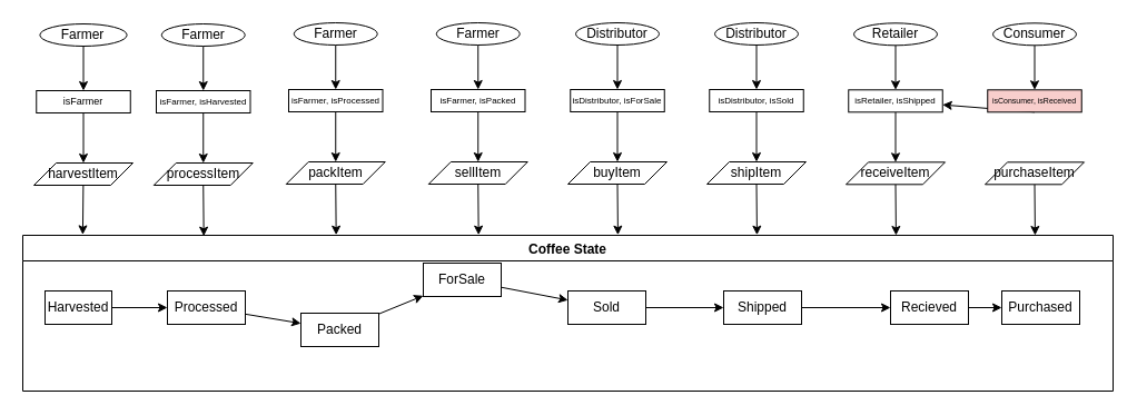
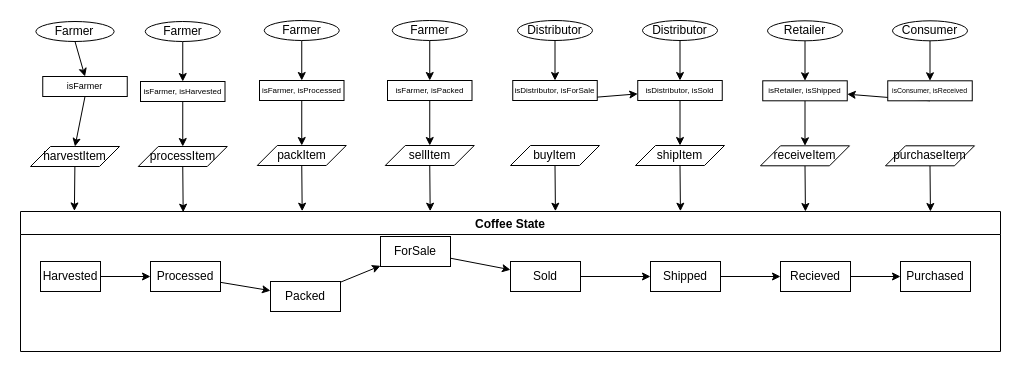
  <mxCell id="0" />
  <mxCell id="1" parent="0" />
  <mxCell id="2" style="rounded=0;orthogonalLoop=1;jettySize=auto;html=1;exitX=0.5;exitY=1;exitDx=0;exitDy=0;entryX=0.5;entryY=0;entryDx=0;entryDy=0;" edge="1" parent="1" source="3" target="5"><mxGeometry relative="1" as="geometry" /></mxCell>
  <mxCell id="3" value="Farmer" style="ellipse;whiteSpace=wrap;html=1;" vertex="1" parent="1"><mxGeometry x="35.38" y="21" width="78.25" height="20" as="geometry" /></mxCell>
  <mxCell id="4" style="rounded=0;orthogonalLoop=1;jettySize=auto;html=1;exitX=0.5;exitY=1;exitDx=0;exitDy=0;entryX=0.5;entryY=0;entryDx=0;entryDy=0;" edge="1" parent="1" source="5" target="7"><mxGeometry relative="1" as="geometry" /></mxCell>
- <mxCell id="5" value="isFarmer" style="rounded=0;whiteSpace=wrap;html=1;fontSize=9;" vertex="1" parent="1"><mxGeometry x="32.25" y="81" width="84.5" height="20" as="geometry" /></mxCell>
+ <mxCell id="5" value="isFarmer" style="rounded=0;whiteSpace=wrap;html=1;fontSize=9;" vertex="1" parent="1"><mxGeometry x="42.25" y="76" width="84.5" height="20" as="geometry" /></mxCell>
  <mxCell id="6" style="rounded=0;orthogonalLoop=1;jettySize=auto;html=1;entryX=0.055;entryY=-0.004;entryDx=0;entryDy=0;entryPerimeter=0;" edge="1" parent="1" source="7" target="8"><mxGeometry relative="1" as="geometry"><mxPoint x="119.2" y="212.98" as="targetPoint" /></mxGeometry></mxCell>
  <mxCell id="7" value="harvestItem" style="shape=parallelogram;perimeter=parallelogramPerimeter;whiteSpace=wrap;html=1;fixedSize=1;" vertex="1" parent="1"><mxGeometry x="30" y="146" width="89" height="20" as="geometry" /></mxCell>
  <mxCell id="8" value="Coffee State" style="swimlane;" vertex="1" parent="1"><mxGeometry x="20" y="211" width="980" height="140" as="geometry" /></mxCell>
  <mxCell id="9" value="" style="edgeStyle=none;rounded=0;orthogonalLoop=1;jettySize=auto;html=1;" edge="1" parent="8" source="10" target="12"><mxGeometry relative="1" as="geometry" /></mxCell>
  <mxCell id="10" value="Harvested" style="rounded=0;whiteSpace=wrap;html=1;" vertex="1" parent="8"><mxGeometry x="20" y="50" width="60" height="30" as="geometry" /></mxCell>
  <mxCell id="11" value="" style="edgeStyle=none;rounded=0;orthogonalLoop=1;jettySize=auto;html=1;" edge="1" parent="8" source="12" target="14"><mxGeometry relative="1" as="geometry" /></mxCell>
  <mxCell id="12" value="Processed" style="rounded=0;whiteSpace=wrap;html=1;" vertex="1" parent="8"><mxGeometry x="130" y="50" width="70" height="30" as="geometry" /></mxCell>
  <mxCell id="13" value="" style="edgeStyle=none;rounded=0;orthogonalLoop=1;jettySize=auto;html=1;" edge="1" parent="8" source="14" target="16"><mxGeometry relative="1" as="geometry" /></mxCell>
  <mxCell id="14" value="Packed" style="rounded=0;whiteSpace=wrap;html=1;" vertex="1" parent="8"><mxGeometry x="250" y="70" width="70" height="30" as="geometry" /></mxCell>
  <mxCell id="15" value="" style="edgeStyle=none;rounded=0;orthogonalLoop=1;jettySize=auto;html=1;" edge="1" parent="8" source="16" target="18"><mxGeometry relative="1" as="geometry" /></mxCell>
  <mxCell id="16" value="ForSale" style="rounded=0;whiteSpace=wrap;html=1;" vertex="1" parent="8"><mxGeometry x="360" y="25" width="70" height="30" as="geometry" /></mxCell>
  <mxCell id="17" value="" style="edgeStyle=none;rounded=0;orthogonalLoop=1;jettySize=auto;html=1;" edge="1" parent="8" source="18" target="20"><mxGeometry relative="1" as="geometry" /></mxCell>
  <mxCell id="18" value="Sold" style="rounded=0;whiteSpace=wrap;html=1;" vertex="1" parent="8"><mxGeometry x="490" y="50" width="70" height="30" as="geometry" /></mxCell>
  <mxCell id="19" value="" style="edgeStyle=none;rounded=0;orthogonalLoop=1;jettySize=auto;html=1;" edge="1" parent="8" source="20" target="22"><mxGeometry relative="1" as="geometry" /></mxCell>
  <mxCell id="20" value="Shipped" style="rounded=0;whiteSpace=wrap;html=1;" vertex="1" parent="8"><mxGeometry x="630" y="50" width="70" height="30" as="geometry" /></mxCell>
  <mxCell id="21" value="" style="edgeStyle=none;rounded=0;orthogonalLoop=1;jettySize=auto;html=1;" edge="1" parent="8" source="22" target="23"><mxGeometry relative="1" as="geometry" /></mxCell>
- <mxCell id="22" value="Recieved" style="rounded=0;whiteSpace=wrap;html=1;" vertex="1" parent="8"><mxGeometry x="780" y="50" width="70" height="30" as="geometry" /></mxCell>
+ <mxCell id="22" value="Recieved" style="rounded=0;whiteSpace=wrap;html=1;" vertex="1" parent="8"><mxGeometry x="760" y="50" width="70" height="30" as="geometry" /></mxCell>
  <mxCell id="23" value="Purchased" style="rounded=0;whiteSpace=wrap;html=1;" vertex="1" parent="8"><mxGeometry x="880" y="50" width="70" height="30" as="geometry" /></mxCell>
  <mxCell id="24" style="edgeStyle=none;rounded=0;orthogonalLoop=1;jettySize=auto;html=1;exitX=1;exitY=1;exitDx=0;exitDy=0;" edge="1" parent="1" source="5" target="5"><mxGeometry relative="1" as="geometry" /></mxCell>
  <mxCell id="25" style="edgeStyle=none;rounded=0;orthogonalLoop=1;jettySize=auto;html=1;exitX=0.5;exitY=1;exitDx=0;exitDy=0;" edge="1" parent="1" source="26" target="28"><mxGeometry relative="1" as="geometry" /></mxCell>
  <mxCell id="26" value="isFarmer, isHarvested" style="rounded=0;whiteSpace=wrap;html=1;fontSize=8;" vertex="1" parent="1"><mxGeometry x="140" y="81" width="84.5" height="20" as="geometry" /></mxCell>
  <mxCell id="27" style="edgeStyle=none;rounded=0;orthogonalLoop=1;jettySize=auto;html=1;exitX=0.5;exitY=1;exitDx=0;exitDy=0;entryX=0.166;entryY=0.005;entryDx=0;entryDy=0;entryPerimeter=0;" edge="1" parent="1" source="28" target="8"><mxGeometry relative="1" as="geometry" /></mxCell>
  <mxCell id="28" value="processItem" style="shape=parallelogram;perimeter=parallelogramPerimeter;whiteSpace=wrap;html=1;fixedSize=1;" vertex="1" parent="1"><mxGeometry x="137.75" y="146" width="89" height="20" as="geometry" /></mxCell>
  <mxCell id="29" style="edgeStyle=none;rounded=0;orthogonalLoop=1;jettySize=auto;html=1;exitX=0.5;exitY=1;exitDx=0;exitDy=0;" edge="1" parent="1" source="30" target="26"><mxGeometry relative="1" as="geometry" /></mxCell>
  <mxCell id="30" value="Farmer" style="ellipse;whiteSpace=wrap;html=1;" vertex="1" parent="1"><mxGeometry x="144.75" y="21" width="75" height="20" as="geometry" /></mxCell>
  <mxCell id="31" style="edgeStyle=none;rounded=0;orthogonalLoop=1;jettySize=auto;html=1;exitX=0.5;exitY=1;exitDx=0;exitDy=0;" edge="1" parent="1" source="32" target="34"><mxGeometry relative="1" as="geometry" /></mxCell>
  <mxCell id="32" value="isFarmer, isProcessed" style="rounded=0;whiteSpace=wrap;html=1;fontSize=8;" vertex="1" parent="1"><mxGeometry x="259" y="80" width="84.5" height="20" as="geometry" /></mxCell>
  <mxCell id="33" style="edgeStyle=none;rounded=0;orthogonalLoop=1;jettySize=auto;html=1;exitX=0.5;exitY=1;exitDx=0;exitDy=0;entryX=0.166;entryY=0.005;entryDx=0;entryDy=0;entryPerimeter=0;" edge="1" parent="1" source="34"><mxGeometry relative="1" as="geometry"><mxPoint x="301.68" y="210.7" as="targetPoint" /></mxGeometry></mxCell>
  <mxCell id="34" value="packItem" style="shape=parallelogram;perimeter=parallelogramPerimeter;whiteSpace=wrap;html=1;fixedSize=1;" vertex="1" parent="1"><mxGeometry x="256.75" y="145" width="89" height="20" as="geometry" /></mxCell>
  <mxCell id="35" style="edgeStyle=none;rounded=0;orthogonalLoop=1;jettySize=auto;html=1;exitX=0.5;exitY=1;exitDx=0;exitDy=0;" edge="1" parent="1" source="36" target="32"><mxGeometry relative="1" as="geometry" /></mxCell>
  <mxCell id="36" value="Farmer" style="ellipse;whiteSpace=wrap;html=1;" vertex="1" parent="1"><mxGeometry x="263.75" y="20" width="75" height="20" as="geometry" /></mxCell>
  <mxCell id="37" style="edgeStyle=none;rounded=0;orthogonalLoop=1;jettySize=auto;html=1;exitX=0.5;exitY=1;exitDx=0;exitDy=0;" edge="1" parent="1" source="38" target="40"><mxGeometry relative="1" as="geometry" /></mxCell>
  <mxCell id="38" value="&lt;font style=&quot;font-size: 8px;&quot;&gt;isFarmer, isPacked&lt;/font&gt;" style="rounded=0;whiteSpace=wrap;html=1;fontSize=8;" vertex="1" parent="1"><mxGeometry x="387" y="80" width="84.5" height="20" as="geometry" /></mxCell>
  <mxCell id="39" style="edgeStyle=none;rounded=0;orthogonalLoop=1;jettySize=auto;html=1;exitX=0.5;exitY=1;exitDx=0;exitDy=0;entryX=0.166;entryY=0.005;entryDx=0;entryDy=0;entryPerimeter=0;" edge="1" parent="1" source="40"><mxGeometry relative="1" as="geometry"><mxPoint x="429.68" y="210.7" as="targetPoint" /></mxGeometry></mxCell>
  <mxCell id="40" value="sellItem" style="shape=parallelogram;perimeter=parallelogramPerimeter;whiteSpace=wrap;html=1;fixedSize=1;" vertex="1" parent="1"><mxGeometry x="384.75" y="145" width="89" height="20" as="geometry" /></mxCell>
  <mxCell id="41" style="edgeStyle=none;rounded=0;orthogonalLoop=1;jettySize=auto;html=1;exitX=0.5;exitY=1;exitDx=0;exitDy=0;" edge="1" parent="1" source="42" target="38"><mxGeometry relative="1" as="geometry" /></mxCell>
  <mxCell id="42" value="Farmer" style="ellipse;whiteSpace=wrap;html=1;" vertex="1" parent="1"><mxGeometry x="391.75" y="20" width="75" height="20" as="geometry" /></mxCell>
- <mxCell id="43" style="edgeStyle=none;rounded=0;orthogonalLoop=1;jettySize=auto;html=1;exitX=0.5;exitY=1;exitDx=0;exitDy=0;" edge="1" parent="1" source="44" target="46"><mxGeometry relative="1" as="geometry" /></mxCell>
+ <mxCell id="43" style="edgeStyle=none;rounded=0;orthogonalLoop=1;jettySize=auto;html=1;exitX=0.5;exitY=1;exitDx=0;exitDy=0;" edge="1" parent="1" source="44" target="50"><mxGeometry relative="1" as="geometry" /></mxCell>
  <mxCell id="44" value="&lt;font style=&quot;font-size: 8px;&quot;&gt;isDistributor, isForSale&lt;/font&gt;" style="rounded=0;whiteSpace=wrap;html=1;fontSize=8;" vertex="1" parent="1"><mxGeometry x="512.25" y="80" width="84.5" height="20" as="geometry" /></mxCell>
  <mxCell id="45" style="edgeStyle=none;rounded=0;orthogonalLoop=1;jettySize=auto;html=1;exitX=0.5;exitY=1;exitDx=0;exitDy=0;entryX=0.166;entryY=0.005;entryDx=0;entryDy=0;entryPerimeter=0;" edge="1" parent="1" source="46"><mxGeometry relative="1" as="geometry"><mxPoint x="554.93" y="210.7" as="targetPoint" /></mxGeometry></mxCell>
  <mxCell id="46" value="buyItem" style="shape=parallelogram;perimeter=parallelogramPerimeter;whiteSpace=wrap;html=1;fixedSize=1;" vertex="1" parent="1"><mxGeometry x="510" y="145" width="89" height="20" as="geometry" /></mxCell>
  <mxCell id="47" style="edgeStyle=none;rounded=0;orthogonalLoop=1;jettySize=auto;html=1;exitX=0.5;exitY=1;exitDx=0;exitDy=0;" edge="1" parent="1" source="48" target="44"><mxGeometry relative="1" as="geometry" /></mxCell>
  <mxCell id="48" value="Distributor" style="ellipse;whiteSpace=wrap;html=1;" vertex="1" parent="1"><mxGeometry x="517" y="20" width="75" height="20" as="geometry" /></mxCell>
  <mxCell id="49" style="edgeStyle=none;rounded=0;orthogonalLoop=1;jettySize=auto;html=1;exitX=0.5;exitY=1;exitDx=0;exitDy=0;" edge="1" parent="1" source="50" target="52"><mxGeometry relative="1" as="geometry" /></mxCell>
  <mxCell id="50" value="&lt;font style=&quot;font-size: 8px;&quot;&gt;isDistributor, isSold&lt;/font&gt;" style="rounded=0;whiteSpace=wrap;html=1;fontSize=8;" vertex="1" parent="1"><mxGeometry x="637.25" y="80" width="84.5" height="20" as="geometry" /></mxCell>
  <mxCell id="51" style="edgeStyle=none;rounded=0;orthogonalLoop=1;jettySize=auto;html=1;exitX=0.5;exitY=1;exitDx=0;exitDy=0;entryX=0.166;entryY=0.005;entryDx=0;entryDy=0;entryPerimeter=0;" edge="1" parent="1" source="52"><mxGeometry relative="1" as="geometry"><mxPoint x="679.93" y="210.7" as="targetPoint" /></mxGeometry></mxCell>
  <mxCell id="52" value="shipItem" style="shape=parallelogram;perimeter=parallelogramPerimeter;whiteSpace=wrap;html=1;fixedSize=1;" vertex="1" parent="1"><mxGeometry x="635" y="145" width="89" height="20" as="geometry" /></mxCell>
  <mxCell id="53" style="edgeStyle=none;rounded=0;orthogonalLoop=1;jettySize=auto;html=1;exitX=0.5;exitY=1;exitDx=0;exitDy=0;" edge="1" parent="1" source="54" target="50"><mxGeometry relative="1" as="geometry" /></mxCell>
  <mxCell id="54" value="Distributor" style="ellipse;whiteSpace=wrap;html=1;" vertex="1" parent="1"><mxGeometry x="642" y="20" width="75" height="20" as="geometry" /></mxCell>
  <mxCell id="55" style="edgeStyle=none;rounded=0;orthogonalLoop=1;jettySize=auto;html=1;exitX=0.5;exitY=1;exitDx=0;exitDy=0;" edge="1" parent="1" source="56" target="58"><mxGeometry relative="1" as="geometry" /></mxCell>
  <mxCell id="56" value="&lt;font style=&quot;font-size: 8px;&quot;&gt;isRetailer, isShipped&lt;/font&gt;" style="rounded=0;whiteSpace=wrap;html=1;fontSize=8;" vertex="1" parent="1"><mxGeometry x="762.25" y="80.3" width="84.5" height="20" as="geometry" /></mxCell>
  <mxCell id="57" style="edgeStyle=none;rounded=0;orthogonalLoop=1;jettySize=auto;html=1;exitX=0.5;exitY=1;exitDx=0;exitDy=0;entryX=0.166;entryY=0.005;entryDx=0;entryDy=0;entryPerimeter=0;" edge="1" parent="1" source="58"><mxGeometry relative="1" as="geometry"><mxPoint x="804.93" y="211" as="targetPoint" /></mxGeometry></mxCell>
  <mxCell id="58" value="receiveItem" style="shape=parallelogram;perimeter=parallelogramPerimeter;whiteSpace=wrap;html=1;fixedSize=1;" vertex="1" parent="1"><mxGeometry x="760" y="145.3" width="89" height="20" as="geometry" /></mxCell>
  <mxCell id="59" style="edgeStyle=none;rounded=0;orthogonalLoop=1;jettySize=auto;html=1;exitX=0.5;exitY=1;exitDx=0;exitDy=0;" edge="1" parent="1" source="60" target="56"><mxGeometry relative="1" as="geometry" /></mxCell>
  <mxCell id="60" value="Retailer" style="ellipse;whiteSpace=wrap;html=1;" vertex="1" parent="1"><mxGeometry x="767" y="20.3" width="75" height="20" as="geometry" /></mxCell>
  <mxCell id="61" style="edgeStyle=none;rounded=0;orthogonalLoop=1;jettySize=auto;html=1;exitX=0.5;exitY=1;exitDx=0;exitDy=0;" edge="1" parent="1" source="62" target="56"><mxGeometry relative="1" as="geometry" /></mxCell>
- <mxCell id="62" value="&lt;font style=&quot;font-size: 7px;&quot;&gt;isConsumer, isReceived&lt;/font&gt;" style="rounded=0;whiteSpace=wrap;html=1;fontSize=8;fillColor=#f8cecc;" vertex="1" parent="1"><mxGeometry x="887.25" y="80.3" width="84.5" height="20" as="geometry" /></mxCell>
+ <mxCell id="62" value="&lt;font style=&quot;font-size: 7px;&quot;&gt;isConsumer, isReceived&lt;/font&gt;" style="rounded=0;whiteSpace=wrap;html=1;fontSize=8;" vertex="1" parent="1"><mxGeometry x="887.25" y="80.3" width="84.5" height="20" as="geometry" /></mxCell>
  <mxCell id="63" style="edgeStyle=none;rounded=0;orthogonalLoop=1;jettySize=auto;html=1;exitX=0.5;exitY=1;exitDx=0;exitDy=0;entryX=0.166;entryY=0.005;entryDx=0;entryDy=0;entryPerimeter=0;" edge="1" parent="1" source="64"><mxGeometry relative="1" as="geometry"><mxPoint x="929.93" y="211" as="targetPoint" /></mxGeometry></mxCell>
  <mxCell id="64" value="purchaseItem" style="shape=parallelogram;perimeter=parallelogramPerimeter;whiteSpace=wrap;html=1;fixedSize=1;" vertex="1" parent="1"><mxGeometry x="885" y="145.3" width="89" height="20" as="geometry" /></mxCell>
  <mxCell id="65" style="edgeStyle=none;rounded=0;orthogonalLoop=1;jettySize=auto;html=1;exitX=0.5;exitY=1;exitDx=0;exitDy=0;" edge="1" parent="1" source="66" target="62"><mxGeometry relative="1" as="geometry" /></mxCell>
  <mxCell id="66" value="Consumer" style="ellipse;whiteSpace=wrap;html=1;" vertex="1" parent="1"><mxGeometry x="892" y="20.3" width="75" height="20" as="geometry" /></mxCell>
